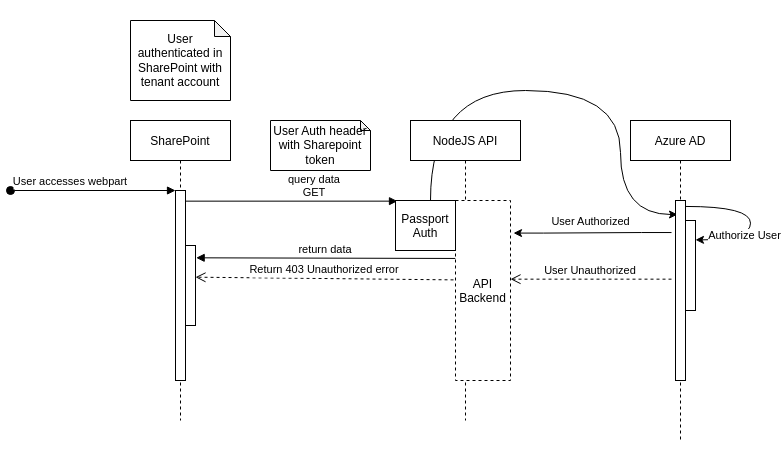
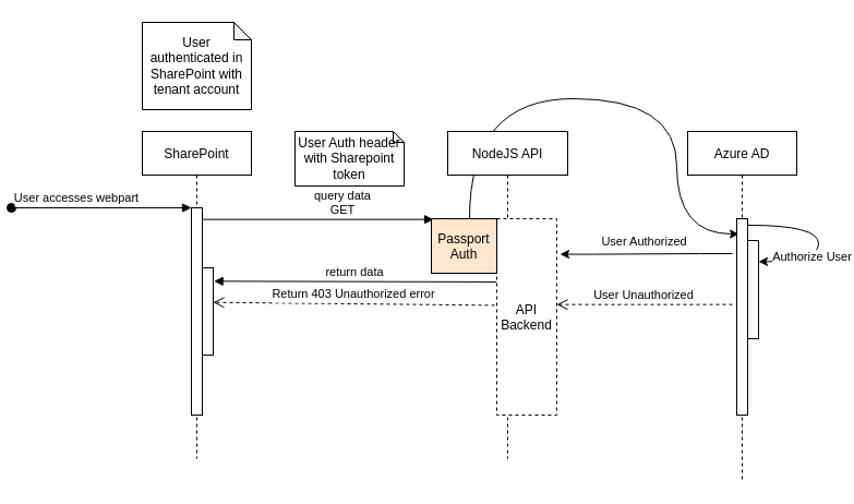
  <mxCell id="0" />
  <mxCell id="1" parent="0" />
  <mxCell id="2" value="SharePoint" style="shape=umlLifeline;perimeter=lifelinePerimeter;container=1;collapsible=0;recursiveResize=0;rounded=0;shadow=0;strokeWidth=1;" parent="1" vertex="1"><mxGeometry x="20" y="120" width="100" height="300" as="geometry" /></mxCell>
  <mxCell id="3" value="" style="points=[];perimeter=orthogonalPerimeter;rounded=0;shadow=0;strokeWidth=1;" parent="2" vertex="1"><mxGeometry x="45" y="70" width="10" height="190" as="geometry" /></mxCell>
  <mxCell id="4" value="User accesses webpart" style="verticalAlign=bottom;startArrow=oval;endArrow=block;startSize=8;shadow=0;strokeWidth=1;" parent="2" target="3" edge="1"><mxGeometry x="-0.273" relative="1" as="geometry"><mxPoint x="-120" y="70" as="sourcePoint" /><mxPoint as="offset" /></mxGeometry></mxCell>
  <mxCell id="5" value="" style="points=[];perimeter=orthogonalPerimeter;rounded=0;shadow=0;strokeWidth=1;" parent="2" vertex="1"><mxGeometry x="55" y="125" width="10" height="80" as="geometry" /></mxCell>
  <mxCell id="6" value="query data&#10;GET" style="verticalAlign=bottom;endArrow=block;shadow=0;strokeWidth=1;entryX=0.033;entryY=0.013;entryDx=0;entryDy=0;entryPerimeter=0;" parent="1" source="3" target="14" edge="1"><mxGeometry x="0.22" relative="1" as="geometry"><mxPoint x="135" y="200" as="sourcePoint" /><mxPoint x="280" y="200" as="targetPoint" /><mxPoint as="offset" /></mxGeometry></mxCell>
  <mxCell id="7" value="return data" style="verticalAlign=bottom;endArrow=block;shadow=0;strokeWidth=1;exitX=0;exitY=0.322;exitDx=0;exitDy=0;exitPerimeter=0;entryX=1.067;entryY=0.154;entryDx=0;entryDy=0;entryPerimeter=0;" parent="1" source="13" target="5" edge="1"><mxGeometry relative="1" as="geometry"><mxPoint x="100" y="240" as="sourcePoint" /><mxPoint x="90" y="276" as="targetPoint" /></mxGeometry></mxCell>
  <mxCell id="8" value="Return 403 Unauthorized error" style="verticalAlign=bottom;endArrow=open;dashed=1;endSize=8;exitX=-0.036;exitY=0.441;shadow=0;strokeWidth=1;exitDx=0;exitDy=0;exitPerimeter=0;entryX=1;entryY=0.396;entryDx=0;entryDy=0;entryPerimeter=0;" parent="1" source="13" target="5" edge="1"><mxGeometry relative="1" as="geometry"><mxPoint x="230" y="285" as="targetPoint" /></mxGeometry></mxCell>
  <mxCell id="9" value="User authenticated in SharePoint with tenant account" style="shape=note;whiteSpace=wrap;html=1;backgroundOutline=1;darkOpacity=0.05;size=16;" vertex="1" parent="1"><mxGeometry x="20" y="20" width="100" height="80" as="geometry" /></mxCell>
  <mxCell id="10" value="User Auth header with Sharepoint token" style="shape=note;whiteSpace=wrap;html=1;backgroundOutline=1;darkOpacity=0.05;size=10;" vertex="1" parent="1"><mxGeometry x="160" y="120" width="100" height="50" as="geometry" /></mxCell>
  <mxCell id="11" style="edgeStyle=orthogonalEdgeStyle;curved=1;rounded=0;orthogonalLoop=1;jettySize=auto;html=1;entryX=0.2;entryY=0.078;entryDx=0;entryDy=0;entryPerimeter=0;" edge="1" parent="1" source="14" target="16"><mxGeometry relative="1" as="geometry"><Array as="points"><mxPoint x="320" y="90" /><mxPoint x="510" y="90" /><mxPoint x="510" y="214" /></Array></mxGeometry></mxCell>
  <mxCell id="12" value="NodeJS API" style="shape=umlLifeline;perimeter=lifelinePerimeter;container=1;collapsible=0;recursiveResize=0;rounded=0;shadow=0;strokeWidth=1;" parent="1" vertex="1"><mxGeometry x="300" y="120" width="110" height="300" as="geometry" /></mxCell>
  <mxCell id="13" value="API&#10;Backend" style="points=[];perimeter=orthogonalPerimeter;rounded=0;shadow=0;strokeWidth=1;dashed=1;" parent="12" vertex="1"><mxGeometry x="45" y="80" width="55" height="180" as="geometry" /></mxCell>
- <mxCell id="14" value="Passport&#10;Auth" style="points=[];perimeter=orthogonalPerimeter;rounded=0;shadow=0;strokeWidth=1;" vertex="1" parent="12"><mxGeometry x="-15" y="80" width="60" height="50" as="geometry" /></mxCell>
+ <mxCell id="14" value="Passport&#10;Auth" style="points=[];perimeter=orthogonalPerimeter;rounded=0;shadow=0;strokeWidth=1;fillColor=#ffe6cc;" vertex="1" parent="12"><mxGeometry x="-15" y="80" width="60" height="50" as="geometry" /></mxCell>
  <mxCell id="15" value="Azure AD" style="shape=umlLifeline;perimeter=lifelinePerimeter;container=1;collapsible=0;recursiveResize=0;rounded=0;shadow=0;strokeWidth=1;" vertex="1" parent="1"><mxGeometry x="520" y="120" width="100" height="320" as="geometry" /></mxCell>
  <mxCell id="16" value="" style="points=[];perimeter=orthogonalPerimeter;rounded=0;shadow=0;strokeWidth=1;" vertex="1" parent="15"><mxGeometry x="45" y="80" width="10" height="180" as="geometry" /></mxCell>
  <mxCell id="17" style="edgeStyle=orthogonalEdgeStyle;rounded=0;orthogonalLoop=1;jettySize=auto;html=1;curved=1;exitX=1;exitY=0.033;exitDx=0;exitDy=0;exitPerimeter=0;entryX=1;entryY=0.215;entryDx=0;entryDy=0;entryPerimeter=0;" edge="1" parent="15" source="16" target="19"><mxGeometry relative="1" as="geometry"><mxPoint x="70" y="120" as="targetPoint" /><Array as="points"><mxPoint x="120" y="86" /><mxPoint x="120" y="119" /></Array></mxGeometry></mxCell>
  <mxCell id="18" value="Authorize User" style="edgeLabel;html=1;align=center;verticalAlign=middle;resizable=0;points=[];" vertex="1" connectable="0" parent="17"><mxGeometry x="0.366" y="-5" relative="1" as="geometry"><mxPoint as="offset" /></mxGeometry></mxCell>
  <mxCell id="19" value="" style="points=[];perimeter=orthogonalPerimeter;rounded=0;shadow=0;strokeWidth=1;" vertex="1" parent="15"><mxGeometry x="55" y="100" width="10" height="90" as="geometry" /></mxCell>
  <mxCell id="20" style="edgeStyle=entityRelationEdgeStyle;rounded=0;orthogonalLoop=1;jettySize=auto;html=1;entryX=1.055;entryY=0.181;entryDx=0;entryDy=0;entryPerimeter=0;exitX=-0.4;exitY=0.178;exitDx=0;exitDy=0;exitPerimeter=0;" edge="1" parent="1" source="16" target="13"><mxGeometry relative="1" as="geometry"><mxPoint x="570" y="255" as="sourcePoint" /></mxGeometry></mxCell>
  <mxCell id="21" value="User Authorized" style="edgeLabel;html=1;align=center;verticalAlign=middle;resizable=0;points=[];" vertex="1" connectable="0" parent="20"><mxGeometry x="0.264" y="-3" relative="1" as="geometry"><mxPoint x="19" y="-9" as="offset" /></mxGeometry></mxCell>
  <mxCell id="22" value="User Unauthorized" style="verticalAlign=bottom;endArrow=open;dashed=1;endSize=8;exitX=-0.4;exitY=0.437;shadow=0;strokeWidth=1;exitDx=0;exitDy=0;exitPerimeter=0;" edge="1" parent="1" source="16" target="13"><mxGeometry relative="1" as="geometry"><mxPoint x="730" y="350" as="targetPoint" /><mxPoint x="470" y="350" as="sourcePoint" /></mxGeometry></mxCell>
